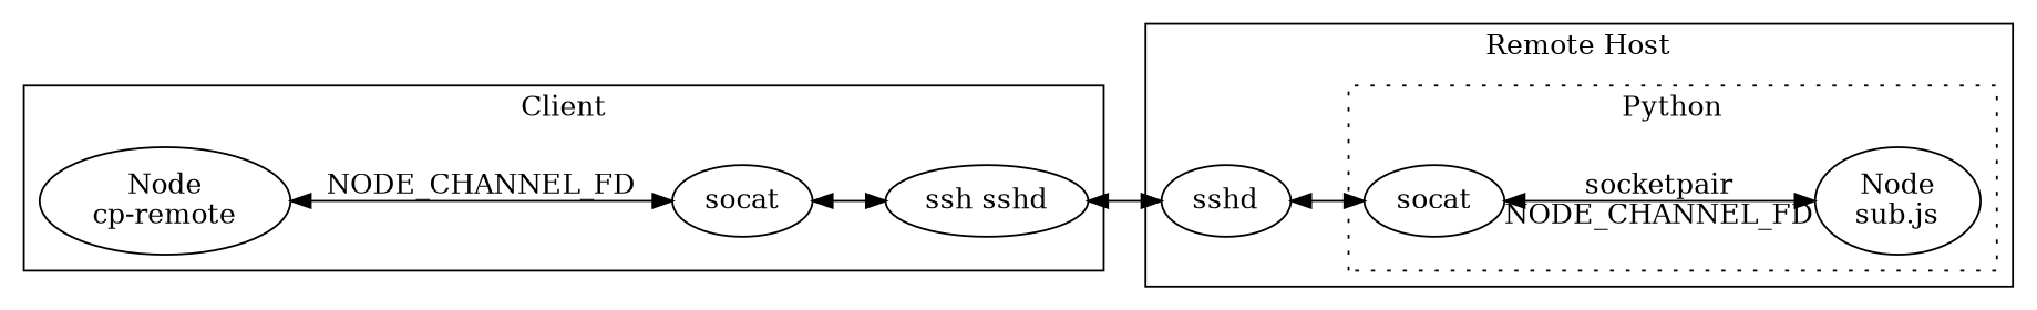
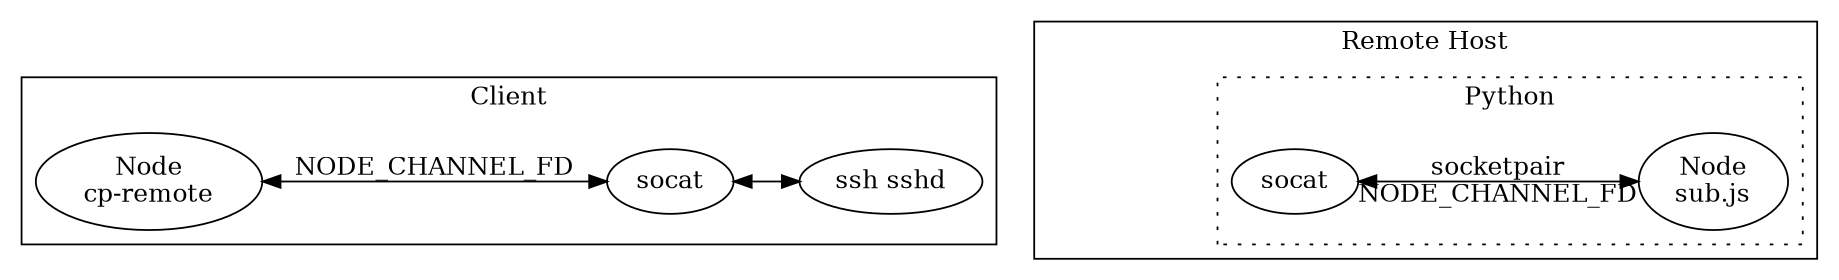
  digraph {
    rankdir=LR
    edge [dir=both]
    n1 [label=socat]
    n2 [label="ssh sshd"]
    "Node\ncp-remote"
    n4 [label=socat]
    "Node\nsub.js"
-   sshd
    subgraph cluster_1 {
      label=Client
      n1
      n2
      "Node\ncp-remote"
    }
    subgraph cluster_2 {
      label="Remote Host"
-     sshd
      subgraph cluster_3 {
        label=Python
        style=dotted
        n4
        "Node\nsub.js"
      }
    }
    n1 -> n2
-   n2 -> sshd
    "Node\ncp-remote" -> n1 [label=NODE_CHANNEL_FD]
    n4 -> "Node\nsub.js" [headlabel=NODE_CHANNEL_FD label="     socketpair     " labelangle=10 labeldistance=8]
-   sshd -> n4
  }
